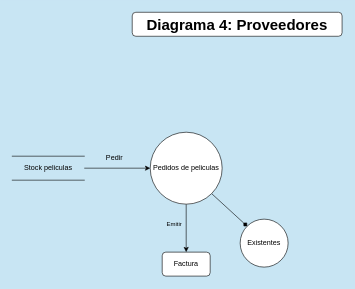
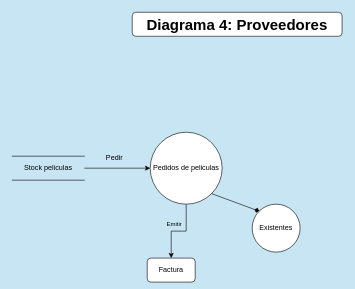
  <mxCell id="0" />
  <mxCell id="1" parent="0" />
  <mxCell id="2" style="edgeStyle=orthogonalEdgeStyle;rounded=0;orthogonalLoop=1;jettySize=auto;html=1;exitX=1;exitY=0.5;exitDx=0;exitDy=0;entryX=0;entryY=0.5;entryDx=0;entryDy=0;" edge="1" parent="1" source="3" target="7"><mxGeometry relative="1" as="geometry" /></mxCell>
  <mxCell id="3" value="Stock peliculas" style="shape=partialRectangle;whiteSpace=wrap;html=1;left=0;right=0;fillColor=none;" vertex="1" parent="1"><mxGeometry x="20" y="260" width="120" height="40" as="geometry" /></mxCell>
  <mxCell id="4" value="&lt;b&gt;&lt;font style=&quot;font-size: 25px;&quot;&gt;Diagrama 4: Proveedores&lt;br&gt;&lt;/font&gt;&lt;/b&gt;" style="rounded=1;whiteSpace=wrap;html=1;" vertex="1" parent="1"><mxGeometry x="220" y="20" width="350" height="40" as="geometry" /></mxCell>
  <mxCell id="5" style="rounded=0;orthogonalLoop=1;jettySize=auto;html=1;exitX=1;exitY=1;exitDx=0;exitDy=0;entryX=0;entryY=0;entryDx=0;entryDy=0;endArrow=diamond;" edge="1" parent="1" source="7" target="8"><mxGeometry relative="1" as="geometry" /></mxCell>
  <mxCell id="6" style="edgeStyle=orthogonalEdgeStyle;rounded=0;orthogonalLoop=1;jettySize=auto;html=1;exitX=0.5;exitY=1;exitDx=0;exitDy=0;" edge="1" parent="1" source="7" target="9"><mxGeometry relative="1" as="geometry" /></mxCell>
  <mxCell id="7" value="Pedidos de peliculas" style="ellipse;whiteSpace=wrap;html=1;aspect=fixed;" vertex="1" parent="1"><mxGeometry x="250" y="220" width="120" height="120" as="geometry" /></mxCell>
- <mxCell id="8" value="Existentes" style="ellipse;whiteSpace=wrap;html=1;aspect=fixed;" vertex="1" parent="1"><mxGeometry x="400" y="365" width="80" height="80" as="geometry" /></mxCell>
- <mxCell id="9" value="Factura" style="rounded=1;whiteSpace=wrap;html=1;" vertex="1" parent="1"><mxGeometry x="270" y="420" width="80" height="40" as="geometry" /></mxCell>
+ <mxCell id="8" value="Existentes" style="ellipse;whiteSpace=wrap;html=1;aspect=fixed;" vertex="1" parent="1"><mxGeometry x="420" y="340" width="80" height="80" as="geometry" /></mxCell>
+ <mxCell id="9" value="Factura" style="rounded=1;whiteSpace=wrap;html=1;" vertex="1" parent="1"><mxGeometry x="245" y="430" width="80" height="40" as="geometry" /></mxCell>
  <mxCell id="10" value="&lt;font style=&quot;font-size: 10px;&quot;&gt;Emitir&lt;/font&gt;" style="text;html=1;align=center;verticalAlign=middle;resizable=0;points=[];autosize=1;strokeColor=none;fillColor=none;" vertex="1" parent="1"><mxGeometry x="265" y="358" width="50" height="30" as="geometry" /></mxCell>
  <mxCell id="11" value="Pedir" style="text;html=1;align=center;verticalAlign=middle;resizable=0;points=[];autosize=1;strokeColor=none;fillColor=none;" vertex="1" parent="1"><mxGeometry x="165" y="248" width="50" height="30" as="geometry" /></mxCell>
